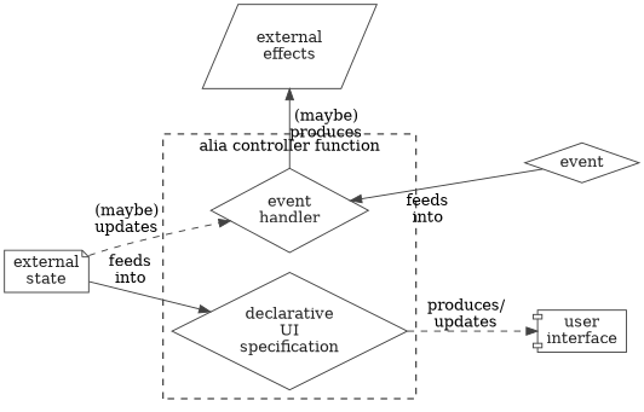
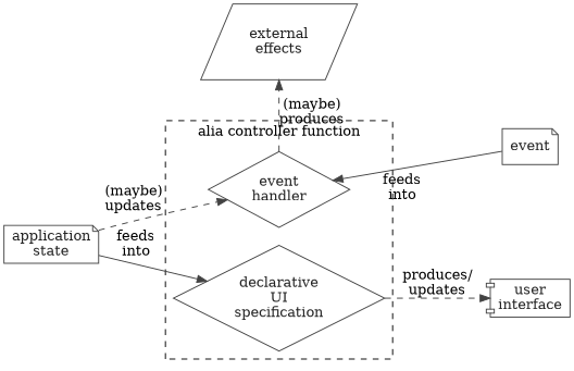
  digraph {
    compound=true
    newrank=true
    rankdir=LR
    node [color="#424242" fontcolor="#242424" shape=diamond]
    edge [color="#424242" style=dashed]
    n1 [label="declarative\nUI\nspecification"]
    n2 [label="event\nhandler"]
    n3 [label="external\neffects" shape=parallelogram]
    n4 [label="user\ninterface" shape=component]
-   n5 [label=event]
-   n6 [label="external\nstate" shape=note]
+   n5 [label=event shape=note]
+   n6 [label="application\nstate" shape=note]
    subgraph sub_1 {
      rank=same
      n1
      n2
      n3
    }
    subgraph sub_2 {
      rank=same
      n4
      n5
    }
    subgraph cluster_3 {
      label="alia controller function"
      style=dashed
      n1
      n2
    }
    n1 -> n4 [label="produces/\nupdates"]
-   n2 -> n3 [minlen=2 style=solid xlabel="\n(maybe)\nproduces"]
+   n2 -> n3 [minlen=2 xlabel="\n(maybe)\nproduces"]
    n5 -> n2 [headlabel="feeds\ninto" labelangle=-16 labeldistance=7 style=""]
    n5 -> n3 [style=invis]
    n6 -> n1 [label="feeds\ninto" style=""]
    n6 -> n2 [xlabel="(maybe)\nupdates"]
  }
